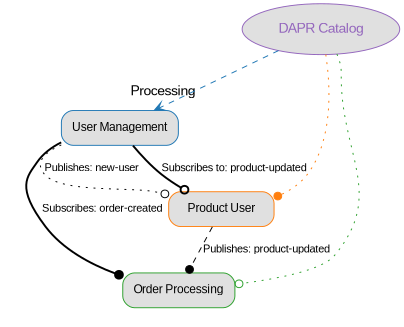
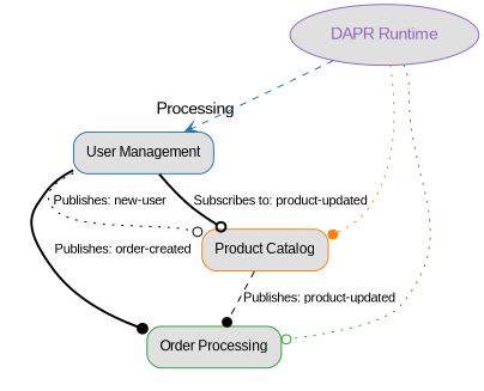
  digraph {
    fontname=Arial
    fontsize=14
    style=rounded
    node [fillcolor="#E0E0E0" fontname=Arial fontsize=12 margin=0.15 shape=box style="rounded,filled"]
    edge [arrowhead=odot fontname=Arial fontsize=11 style=dotted]
    n1 [color="#1F77B4" label="User Management"]
-   n2 [color="#FF7F0E" label="Product User"]
+   n2 [color="#FF7F0E" label="Product Catalog"]
    n3 [color="#2CA02C" label="Order Processing"]
-   n4 [color="#9467BD" fontcolor="#9467BD" fontsize=14 label="DAPR Catalog" shape=ellipse width=1]
+   n4 [color="#9467BD" fontcolor="#9467BD" fontsize=14 label="DAPR Runtime" shape=ellipse width=1]
    subgraph cluster_1 {
      color=transparent
      label=Processing
      style=filled
      n1
      n2
      n3
    }
    n1 -> n2 [label="Publishes: new-user"]
    n1 -> n2 [label="Subscribes to: product-updated" style=bold]
-   n1 -> n3 [arrowhead=dot label="Subscribes: order-created" style=bold]
+   n1 -> n3 [arrowhead=dot label="Publishes: order-created" style=bold]
    n2 -> n3 [arrowhead=dot label="Publishes: product-updated" style=dashed]
    n4 -> n1 [arrowhead=vee color="#1F77B4" style=dashed]
    n4 -> n2 [arrowhead=dot color="#FF7F0E"]
    n4 -> n3 [color="#2CA02C"]
  }
